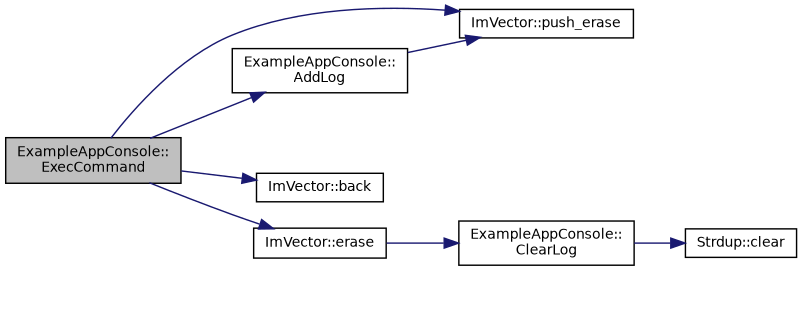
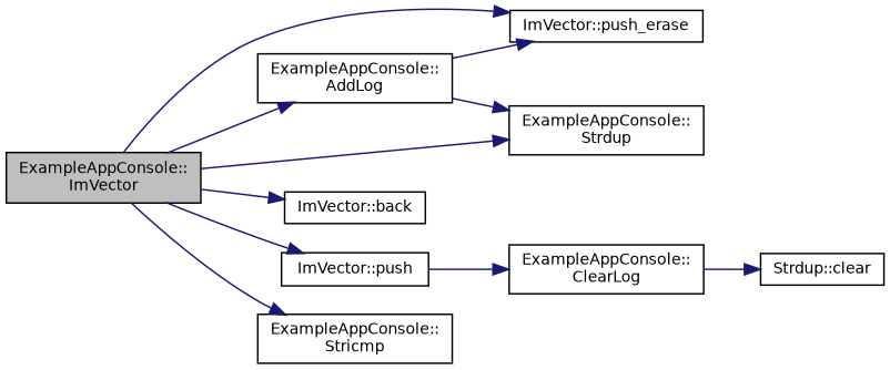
  digraph {
    rankdir=LR
    node [color=black fillcolor=white fontname=Helvetica fontsize=10 shape=record style=filled]
    edge [color=midnightblue fontname=Helvetica fontsize=10 labelfontname=Helvetica labelfontsize=10 style=solid]
-   n1 [fillcolor=grey75 fontcolor=black height=0.2 label="ExampleAppConsole::\lExecCommand" width=0.4]
+   n1 [fillcolor=grey75 fontcolor=black height=0.2 label="ExampleAppConsole::\lImVector" width=0.4]
    n2 [height=0.2 label="ExampleAppConsole::\lAddLog" width=0.4]
    n3 [height=0.2 label="ImVector::push_erase" width=0.4]
+   n4 [height=0.2 label="ExampleAppConsole::\lStrdup" width=0.4]
    n5 [height=0.2 label="ImVector::back" width=0.4]
-   n6 [height=0.2 label="ImVector::erase" width=0.4]
+   n6 [height=0.2 label="ImVector::push" width=0.4]
+   n7 [height=0.2 label="ExampleAppConsole::\lStricmp" width=0.4]
    n8 [height=0.2 label="ExampleAppConsole::\lClearLog" width=0.4]
    n9 [height=0.2 label="Strdup::clear" width=0.4]
    n1 -> n2
    n1 -> n3
+   n1 -> n4
    n1 -> n5
    n1 -> n6
+   n1 -> n7
    n2 -> n3
+   n2 -> n4
    n6 -> n8
    n8 -> n9
  }
